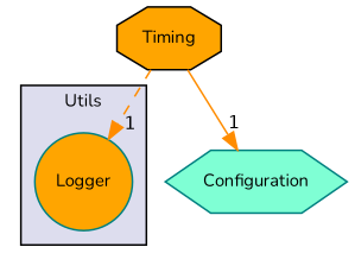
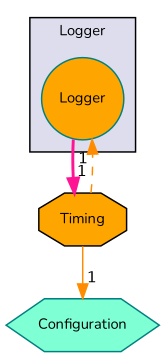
  digraph {
    compound=true
    fontname=Nunito
    node [color=teal fillcolor=orange fontname=Nunito fontsize=10 style=filled]
    edge [color=darkorange fontname=Nunito headlabel=1 labeldistance=1.5 labelfontname=Helvetica labelfontsize=10]
    n1 [label=Logger pencolor=black shape=circle]
    n2 [color=black label=Timing shape=octagon]
    n3 [fillcolor=aquamarine label=Configuration shape=hexagon]
    subgraph cluster_1 {
      bgcolor="#ddddee"
      fontsize=10
-     label=Utils
+     label=Logger
      pencolor=black
      n1
    }
+   n1 -> n2 [color=deeppink style=bold]
    n2 -> n1 [style=dashed]
    n2 -> n3 [style=solid]
  }
